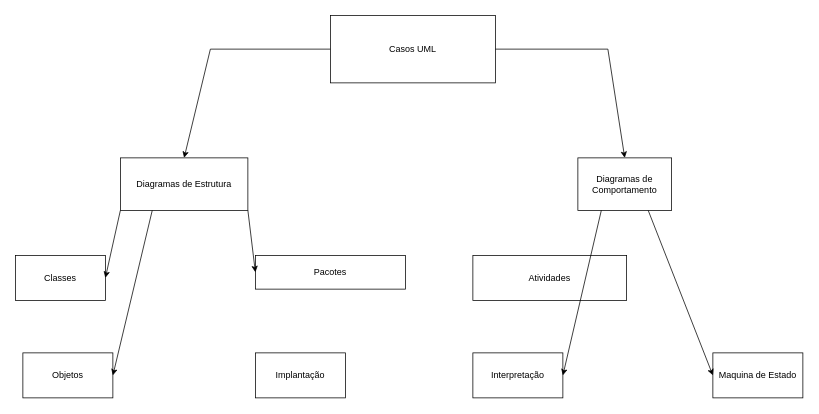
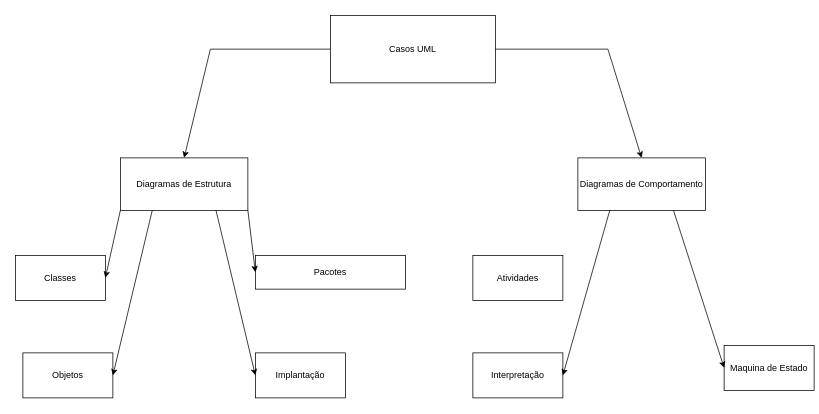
  <mxCell id="0" />
  <mxCell id="1" parent="0" />
  <mxCell id="2" value="Casos UML" style="rounded=0;whiteSpace=wrap;html=1;" vertex="1" parent="1"><mxGeometry x="440" y="20" width="220" height="90" as="geometry" /></mxCell>
  <mxCell id="3" value="" style="endArrow=classic;html=1;rounded=0;exitX=1;exitY=0.5;exitDx=0;exitDy=0;entryX=0.5;entryY=0;entryDx=0;entryDy=0;" edge="1" parent="1" source="2" target="4"><mxGeometry width="50" height="50" relative="1" as="geometry"><mxPoint x="630" y="360" as="sourcePoint" /><mxPoint x="855" y="200" as="targetPoint" /><Array as="points"><mxPoint x="810" y="65" /></Array></mxGeometry></mxCell>
- <mxCell id="4" value="Diagramas de Comportamento" style="rounded=0;whiteSpace=wrap;html=1;" vertex="1" parent="1"><mxGeometry x="770" y="210" width="125" height="70" as="geometry" /></mxCell>
+ <mxCell id="4" value="Diagramas de Comportamento" style="rounded=0;whiteSpace=wrap;html=1;" vertex="1" parent="1"><mxGeometry x="770" y="210" width="170" height="70" as="geometry" /></mxCell>
  <mxCell id="5" value="Diagramas de Estrutura" style="rounded=0;whiteSpace=wrap;html=1;" vertex="1" parent="1"><mxGeometry x="160" y="210" width="170" height="70" as="geometry" /></mxCell>
  <mxCell id="6" value="" style="endArrow=classic;html=1;rounded=0;exitX=0;exitY=0.5;exitDx=0;exitDy=0;entryX=0.5;entryY=0;entryDx=0;entryDy=0;" edge="1" parent="1" source="2" target="5"><mxGeometry width="50" height="50" relative="1" as="geometry"><mxPoint x="370" y="260" as="sourcePoint" /><mxPoint x="556" y="405" as="targetPoint" /><Array as="points"><mxPoint x="280" y="65" /></Array></mxGeometry></mxCell>
  <mxCell id="7" value="Implantação" style="rounded=0;whiteSpace=wrap;html=1;" vertex="1" parent="1"><mxGeometry x="340" y="470" width="120" height="60" as="geometry" /></mxCell>
  <mxCell id="8" value="Objetos" style="rounded=0;whiteSpace=wrap;html=1;" vertex="1" parent="1"><mxGeometry x="30" y="470" width="120" height="60" as="geometry" /></mxCell>
  <mxCell id="9" value="Pacotes" style="rounded=0;whiteSpace=wrap;html=1;" vertex="1" parent="1"><mxGeometry x="340" y="340" width="200" height="45" as="geometry" /></mxCell>
  <mxCell id="10" value="Classes" style="rounded=0;whiteSpace=wrap;html=1;" vertex="1" parent="1"><mxGeometry x="20" y="340" width="120" height="60" as="geometry" /></mxCell>
  <mxCell id="11" value="" style="endArrow=classic;html=1;rounded=0;entryX=1;entryY=0.5;entryDx=0;entryDy=0;exitX=0;exitY=1;exitDx=0;exitDy=0;" edge="1" parent="1" source="5" target="10"><mxGeometry width="50" height="50" relative="1" as="geometry"><mxPoint x="280" y="400" as="sourcePoint" /><mxPoint x="330" y="350" as="targetPoint" /></mxGeometry></mxCell>
  <mxCell id="12" value="" style="endArrow=classic;html=1;rounded=0;entryX=1;entryY=0.5;entryDx=0;entryDy=0;exitX=0.25;exitY=1;exitDx=0;exitDy=0;" edge="1" parent="1" source="5" target="8"><mxGeometry width="50" height="50" relative="1" as="geometry"><mxPoint x="180" y="300" as="sourcePoint" /><mxPoint x="140" y="380" as="targetPoint" /></mxGeometry></mxCell>
+ <mxCell id="13" value="" style="endArrow=classic;html=1;rounded=0;entryX=0;entryY=0.5;entryDx=0;entryDy=0;exitX=0.75;exitY=1;exitDx=0;exitDy=0;" edge="1" parent="1" source="5" target="7"><mxGeometry width="50" height="50" relative="1" as="geometry"><mxPoint y="310" as="sourcePoint" x="190" /><mxPoint x="150" y="390" as="targetPoint" /></mxGeometry></mxCell>
  <mxCell id="14" value="" style="endArrow=classic;html=1;rounded=0;entryX=0;entryY=0.5;entryDx=0;entryDy=0;exitX=1;exitY=1;exitDx=0;exitDy=0;" edge="1" parent="1" source="5" target="9"><mxGeometry width="50" height="50" relative="1" as="geometry"><mxPoint x="200" y="320" as="sourcePoint" /><mxPoint x="160" y="400" as="targetPoint" /></mxGeometry></mxCell>
- <mxCell id="15" value="Maquina de Estado" style="rounded=0;whiteSpace=wrap;html=1;" vertex="1" parent="1"><mxGeometry x="950" y="470" width="120" height="60" as="geometry" /></mxCell>
+ <mxCell id="15" value="Maquina de Estado" style="rounded=0;whiteSpace=wrap;html=1;" vertex="1" parent="1"><mxGeometry x="965" y="460" width="120" height="60" as="geometry" /></mxCell>
  <mxCell id="16" value="Interpretação" style="rounded=0;whiteSpace=wrap;html=1;" vertex="1" parent="1"><mxGeometry x="630" y="470" width="120" height="60" as="geometry" /></mxCell>
- <mxCell id="17" value="Atividades" style="rounded=0;whiteSpace=wrap;html=1;" vertex="1" parent="1"><mxGeometry x="630" y="340" width="205" height="60" as="geometry" /></mxCell>
+ <mxCell id="17" value="Atividades" style="rounded=0;whiteSpace=wrap;html=1;" vertex="1" parent="1"><mxGeometry x="630" y="340" width="120" height="60" as="geometry" /></mxCell>
  <mxCell id="18" value="" style="endArrow=classic;html=1;rounded=0;entryX=0;entryY=0.5;entryDx=0;entryDy=0;exitX=0.75;exitY=1;exitDx=0;exitDy=0;" edge="1" parent="1" source="4" target="15"><mxGeometry width="50" height="50" relative="1" as="geometry"><mxPoint x="340" y="290" as="sourcePoint" /><mxPoint x="370" y="370" as="targetPoint" /></mxGeometry></mxCell>
  <mxCell id="19" value="" style="endArrow=classic;html=1;rounded=0;entryX=1;entryY=0.5;entryDx=0;entryDy=0;exitX=0.25;exitY=1;exitDx=0;exitDy=0;" edge="1" parent="1" source="4" target="16"><mxGeometry width="50" height="50" relative="1" as="geometry"><mxPoint x="350" y="300" as="sourcePoint" /><mxPoint x="380" y="380" as="targetPoint" /></mxGeometry></mxCell>
